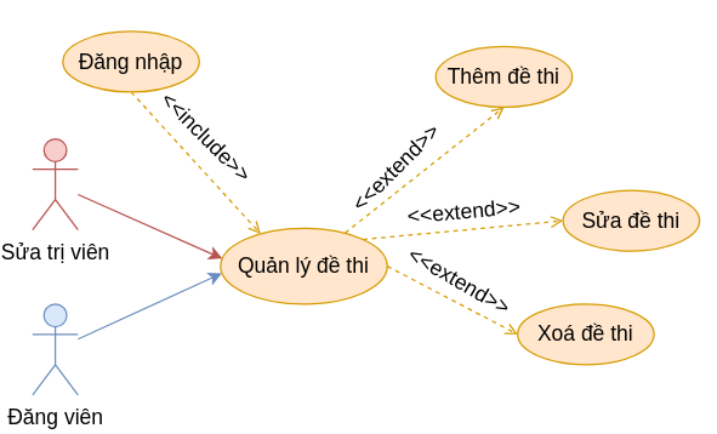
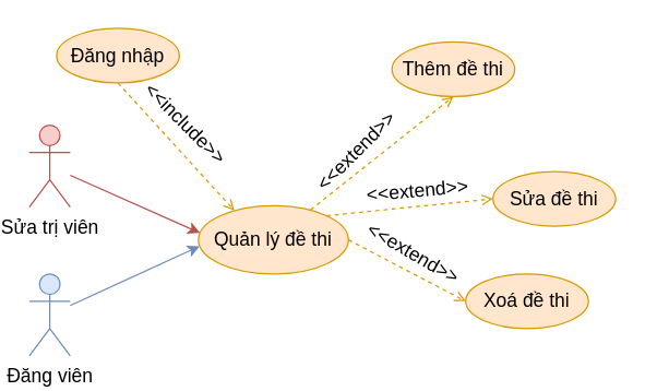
  <mxCell id="0" />
  <mxCell id="1" parent="0" />
  <mxCell id="2" value="Quản lý đề thi" style="ellipse;whiteSpace=wrap;html=1;fillColor=#ffe6cc;strokeColor=#d79b00;fontSize=14;" vertex="1" parent="1"><mxGeometry x="144" y="150" width="110" height="50" as="geometry" /></mxCell>
  <mxCell id="3" style="rounded=0;orthogonalLoop=1;jettySize=auto;html=1;entryX=0.5;entryY=1;entryDx=0;entryDy=0;fillColor=#ffe6cc;strokeColor=#d79b00;exitX=0.747;exitY=0.061;exitDx=0;exitDy=0;exitPerimeter=0;dashed=1;fontSize=14;endArrow=open;endFill=0;" edge="1" parent="1" source="2" target="6"><mxGeometry relative="1" as="geometry"><mxPoint x="225" y="123" as="sourcePoint" /></mxGeometry></mxCell>
  <mxCell id="4" style="rounded=0;orthogonalLoop=1;jettySize=auto;html=1;entryX=0;entryY=0.5;entryDx=0;entryDy=0;fillColor=#ffe6cc;strokeColor=#d79b00;exitX=1;exitY=0;exitDx=0;exitDy=0;dashed=1;fontSize=14;endArrow=open;endFill=0;" edge="1" parent="1" source="2" target="7"><mxGeometry relative="1" as="geometry"><mxPoint x="246" y="140" as="sourcePoint" /></mxGeometry></mxCell>
  <mxCell id="5" style="rounded=0;orthogonalLoop=1;jettySize=auto;html=1;exitX=1;exitY=0.5;exitDx=0;exitDy=0;entryX=0;entryY=0.5;entryDx=0;entryDy=0;fillColor=#ffe6cc;strokeColor=#d79b00;dashed=1;fontSize=14;endArrow=open;endFill=0;" edge="1" parent="1" source="2" target="8"><mxGeometry relative="1" as="geometry"><mxPoint x="233" y="154" as="sourcePoint" /></mxGeometry></mxCell>
  <mxCell id="6" value="Thêm đề thi" style="ellipse;whiteSpace=wrap;html=1;fillColor=#ffe6cc;strokeColor=#d79b00;fontSize=14;" vertex="1" parent="1"><mxGeometry x="286" y="30" width="90" height="40" as="geometry" /></mxCell>
- <mxCell id="7" value="Sửa đề thi" style="ellipse;whiteSpace=wrap;html=1;fillColor=#ffe6cc;strokeColor=#d79b00;fontSize=14;" vertex="1" parent="1"><mxGeometry x="370" y="125" width="90" height="40" as="geometry" /></mxCell>
+ <mxCell id="7" value="Sửa đề thi" style="ellipse;whiteSpace=wrap;html=1;fillColor=#ffe6cc;strokeColor=#d79b00;fontSize=14;" vertex="1" parent="1"><mxGeometry x="360" y="125" width="90" height="40" as="geometry" /></mxCell>
  <mxCell id="8" value="Xoá đề thi" style="ellipse;whiteSpace=wrap;html=1;fillColor=#ffe6cc;strokeColor=#d79b00;fontSize=14;" vertex="1" parent="1"><mxGeometry x="340" y="200" width="90" height="40" as="geometry" /></mxCell>
  <mxCell id="9" value="&lt;font style=&quot;font-size: 14px;&quot;&gt;&amp;lt;&amp;lt;extend&amp;gt;&amp;gt;&lt;/font&gt;" style="text;html=1;strokeColor=none;fillColor=none;align=center;verticalAlign=middle;whiteSpace=wrap;rounded=0;rotation=-45;fontSize=14;" vertex="1" parent="1"><mxGeometry x="230" y="95" width="60" height="30" as="geometry" /></mxCell>
  <mxCell id="10" value="&lt;font style=&quot;font-size: 14px;&quot;&gt;&amp;lt;&amp;lt;extend&amp;gt;&amp;gt;&lt;/font&gt;" style="text;html=1;strokeColor=none;fillColor=none;align=center;verticalAlign=middle;whiteSpace=wrap;rounded=0;rotation=-5;fontSize=14;" vertex="1" parent="1"><mxGeometry x="275" y="124" width="60" height="30" as="geometry" /></mxCell>
  <mxCell id="11" value="&lt;font style=&quot;font-size: 14px;&quot;&gt;&amp;lt;&amp;lt;extend&amp;gt;&amp;gt;&lt;/font&gt;" style="text;html=1;strokeColor=none;fillColor=none;align=center;verticalAlign=middle;whiteSpace=wrap;rounded=0;rotation=30;fontSize=14;" vertex="1" parent="1"><mxGeometry x="272" y="170" width="60" height="30" as="geometry" /></mxCell>
  <mxCell id="12" style="rounded=0;orthogonalLoop=1;jettySize=auto;html=1;entryX=0.011;entryY=0.399;entryDx=0;entryDy=0;fillColor=#f8cecc;strokeColor=#b85450;fontSize=14;entryPerimeter=0;" edge="1" parent="1" source="13" target="2"><mxGeometry relative="1" as="geometry"><mxPoint x="144" y="175" as="targetPoint" /></mxGeometry></mxCell>
  <mxCell id="13" value="Sửa trị viên" style="shape=umlActor;verticalLabelPosition=bottom;verticalAlign=top;html=1;outlineConnect=0;fillColor=#f8cecc;strokeColor=#b85450;fontSize=14;" vertex="1" parent="1"><mxGeometry x="20" y="91" width="30" height="60" as="geometry" /></mxCell>
  <mxCell id="14" style="rounded=0;orthogonalLoop=1;jettySize=auto;html=1;entryX=0.24;entryY=0.072;entryDx=0;entryDy=0;fillColor=#ffe6cc;strokeColor=#d79b00;endArrow=open;endFill=0;dashed=1;exitX=0.5;exitY=1;exitDx=0;exitDy=0;entryPerimeter=0;" edge="1" parent="1" source="15" target="2"><mxGeometry relative="1" as="geometry"><mxPoint x="55.5" y="-34" as="targetPoint" /><mxPoint x="55" y="56" as="sourcePoint" /></mxGeometry></mxCell>
  <mxCell id="15" value="Đăng nhập" style="ellipse;whiteSpace=wrap;html=1;fillColor=#ffe6cc;strokeColor=#d79b00;fontSize=14;" vertex="1" parent="1"><mxGeometry x="40" y="20" width="90" height="40" as="geometry" /></mxCell>
  <mxCell id="16" value="&lt;font&gt;&amp;lt;&amp;lt;include&amp;gt;&amp;gt;&lt;/font&gt;" style="text;html=1;strokeColor=none;fillColor=none;align=center;verticalAlign=middle;whiteSpace=wrap;rounded=0;rotation=45;fontSize=14;" vertex="1" parent="1"><mxGeometry x="105" y="75" width="60" height="30" as="geometry" /></mxCell>
  <mxCell id="17" style="rounded=0;orthogonalLoop=1;jettySize=auto;html=1;entryX=0.008;entryY=0.593;entryDx=0;entryDy=0;fillColor=#dae8fc;strokeColor=#6c8ebf;entryPerimeter=0;" edge="1" parent="1" source="18" target="2"><mxGeometry relative="1" as="geometry" /></mxCell>
  <mxCell id="18" value="Đăng viên" style="shape=umlActor;verticalLabelPosition=bottom;verticalAlign=top;html=1;outlineConnect=0;fillColor=#dae8fc;strokeColor=#6c8ebf;fontSize=14;" vertex="1" parent="1"><mxGeometry x="20" y="200" width="30" height="60" as="geometry" /></mxCell>
